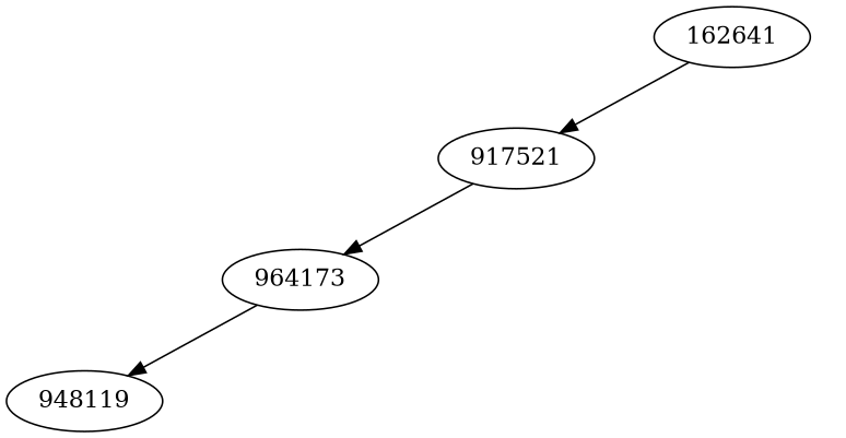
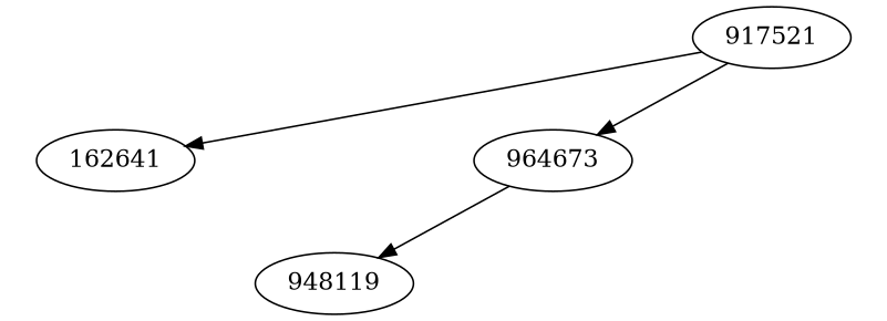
  digraph {
    n1 [label=917521]
    162641
    null162641 [style=invis]
-   964673 [label=964173]
+   964673
    null967521 [style=invis]
    948119
    null964673 [style=invis]
    n1 -> 964673
    n1 -> null967521 [style=invis weight=100]
-   162641 -> n1
+   n1 -> 162641
    162641 -> null162641 [style=invis weight=100]
    964673 -> 948119
    964673 -> null964673 [style=invis weight=100]
  }
